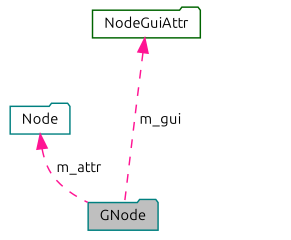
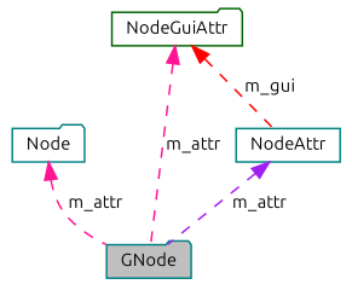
  digraph {
    fontname=Ubuntu
    node [color=teal fillcolor=white fontname=Ubuntu fontsize=10 shape=folder style=filled]
    edge [color=deeppink dir=back fontname=Ubuntu fontsize=10 labelfontname=Helvetica labelfontsize=10 style=dashed]
    n1 [fillcolor=grey75 fontcolor=black height=0.2 label=GNode width=0.4]
    n2 [height=0.2 label="Node" width=0.4]
    n3 [color=darkgreen height=0.2 label=NodeGuiAttr width=0.4]
+   n4 [height=0.2 label=NodeAttr shape=box width=0.4]
    n2 -> n1 [label=" m_attr"]
-   n3 -> n1 [label=" m_gui"]
+   n3 -> n1 [label=" m_attr"]
+   n3 -> n4 [color=red label=" m_gui"]
+   n4 -> n1 [color=purple label=" m_attr"]
  }
